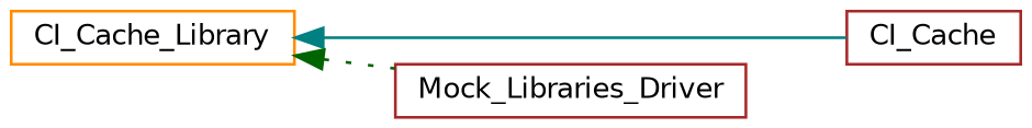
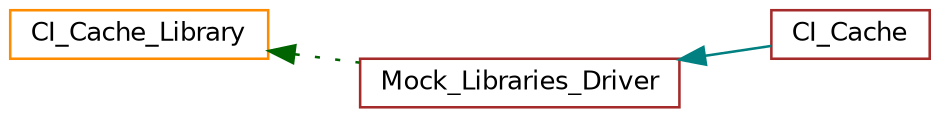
  digraph {
    rankdir=LR
    node [color=brown fillcolor=white fontname=Helvetica fontsize=10 shape=box style=filled]
    edge [dir=back fontname=Helvetica fontsize=10 labelfontname=Helvetica labelfontsize=10]
    n1 [color=darkorange height=0.2 label=CI_Cache_Library width=0.4]
    n2 [height=0.2 label=CI_Cache width=0.4]
    n3 [height=0.2 label=Mock_Libraries_Driver width=0.4]
-   n1 -> n2 [color=teal style=solid]
+   n3 -> n2 [color=teal style=solid]
    n1 -> n3 [color=darkgreen style=dotted]
  }
